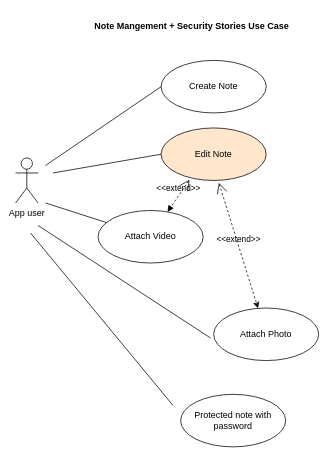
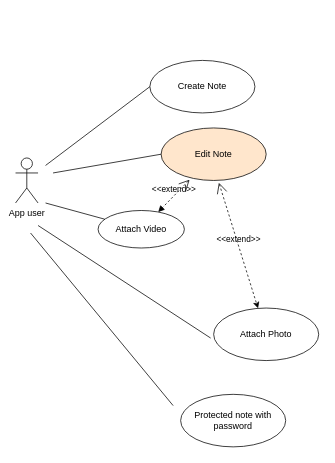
  <mxCell id="0" />
  <mxCell id="1" parent="0" />
  <mxCell id="2" value="App user" style="shape=umlActor;html=1;verticalLabelPosition=bottom;verticalAlign=top;align=center;" vertex="1" parent="1"><mxGeometry x="20" y="210" width="30" height="60" as="geometry" /></mxCell>
- <mxCell id="3" value="Create Note" style="ellipse;whiteSpace=wrap;html=1;" vertex="1" parent="1"><mxGeometry x="214" y="80" width="140" height="70" as="geometry" /></mxCell>
+ <mxCell id="3" value="Create Note" style="ellipse;whiteSpace=wrap;html=1;" vertex="1" parent="1"><mxGeometry x="199" y="80" width="140" height="70" as="geometry" /></mxCell>
  <mxCell id="4" value="" style="edgeStyle=none;html=1;endArrow=none;verticalAlign=bottom;rounded=0;entryX=0;entryY=0.5;entryDx=0;entryDy=0;" edge="1" parent="1" target="3"><mxGeometry width="160" relative="1" as="geometry"><mxPoint x="60" y="220" as="sourcePoint" /><mxPoint x="420" y="330" as="targetPoint" /></mxGeometry></mxCell>
  <mxCell id="5" value="Edit Note" style="ellipse;whiteSpace=wrap;html=1;fillColor=#ffe6cc;" vertex="1" parent="1"><mxGeometry x="214" y="170" width="140" height="70" as="geometry" /></mxCell>
- <mxCell id="6" value="Attach Video" style="ellipse;whiteSpace=wrap;html=1;" vertex="1" parent="1"><mxGeometry x="130" y="280" width="140" height="70" as="geometry" /></mxCell>
+ <mxCell id="6" value="Attach Video" style="ellipse;whiteSpace=wrap;html=1;" vertex="1" parent="1"><mxGeometry x="130" y="280" width="115" height="50" as="geometry" /></mxCell>
  <mxCell id="7" value="Attach Photo" style="ellipse;whiteSpace=wrap;html=1;" vertex="1" parent="1"><mxGeometry x="284" y="410" width="140" height="70" as="geometry" /></mxCell>
  <mxCell id="8" value="" style="edgeStyle=none;html=1;endArrow=none;verticalAlign=bottom;rounded=0;entryX=0;entryY=0.5;entryDx=0;entryDy=0;" edge="1" parent="1" target="5"><mxGeometry width="160" relative="1" as="geometry"><mxPoint x="70" y="230" as="sourcePoint" /><mxPoint x="224" y="125" as="targetPoint" /></mxGeometry></mxCell>
  <mxCell id="9" value="&amp;lt;&amp;lt;extend&amp;gt;&amp;gt;" style="edgeStyle=none;html=1;startArrow=open;endArrow=classic;startSize=12;verticalAlign=bottom;dashed=1;labelBackgroundColor=none;rounded=0;exitX=0.55;exitY=1.043;exitDx=0;exitDy=0;exitPerimeter=0;" edge="1" parent="1" source="5" target="7"><mxGeometry width="160" relative="1" as="geometry"><mxPoint x="260" y="330" as="sourcePoint" /><mxPoint x="420" y="330" as="targetPoint" /></mxGeometry></mxCell>
  <mxCell id="10" value="&amp;lt;&amp;lt;extend&amp;gt;&amp;gt;" style="edgeStyle=none;html=1;startArrow=open;endArrow=block;startSize=12;verticalAlign=bottom;dashed=1;labelBackgroundColor=none;rounded=0;exitX=0.271;exitY=0.986;exitDx=0;exitDy=0;exitPerimeter=0;" edge="1" parent="1" source="5" target="6"><mxGeometry width="160" relative="1" as="geometry"><mxPoint x="301" y="253" as="sourcePoint" /><mxPoint x="295" y="460" as="targetPoint" /></mxGeometry></mxCell>
  <mxCell id="11" value="" style="edgeStyle=none;html=1;endArrow=none;verticalAlign=bottom;rounded=0;" edge="1" parent="1" target="6"><mxGeometry width="160" relative="1" as="geometry"><mxPoint x="60" y="270" as="sourcePoint" /><mxPoint x="224" y="215" as="targetPoint" /><Array as="points" /></mxGeometry></mxCell>
  <mxCell id="12" value="" style="edgeStyle=none;html=1;endArrow=none;verticalAlign=bottom;rounded=0;" edge="1" parent="1"><mxGeometry width="160" relative="1" as="geometry"><mxPoint x="50" y="300" as="sourcePoint" /><mxPoint x="280" y="450" as="targetPoint" /><Array as="points" /></mxGeometry></mxCell>
- <mxCell id="13" value="Note Mangement + Security Stories Use Case" style="text;html=1;align=center;verticalAlign=middle;whiteSpace=wrap;rounded=0;fontStyle=1" vertex="1" parent="1"><mxGeometry x="110" y="20" width="290" height="30" as="geometry" /></mxCell>
  <mxCell id="14" value="Protected note with password" style="ellipse;whiteSpace=wrap;html=1;" vertex="1" parent="1"><mxGeometry x="240" y="525" width="140" height="70" as="geometry" /></mxCell>
  <mxCell id="15" value="" style="edgeStyle=none;html=1;endArrow=none;verticalAlign=bottom;rounded=0;" edge="1" parent="1"><mxGeometry width="160" relative="1" as="geometry"><mxPoint x="40" y="310" as="sourcePoint" /><mxPoint x="230" y="540" as="targetPoint" /><Array as="points" /></mxGeometry></mxCell>
